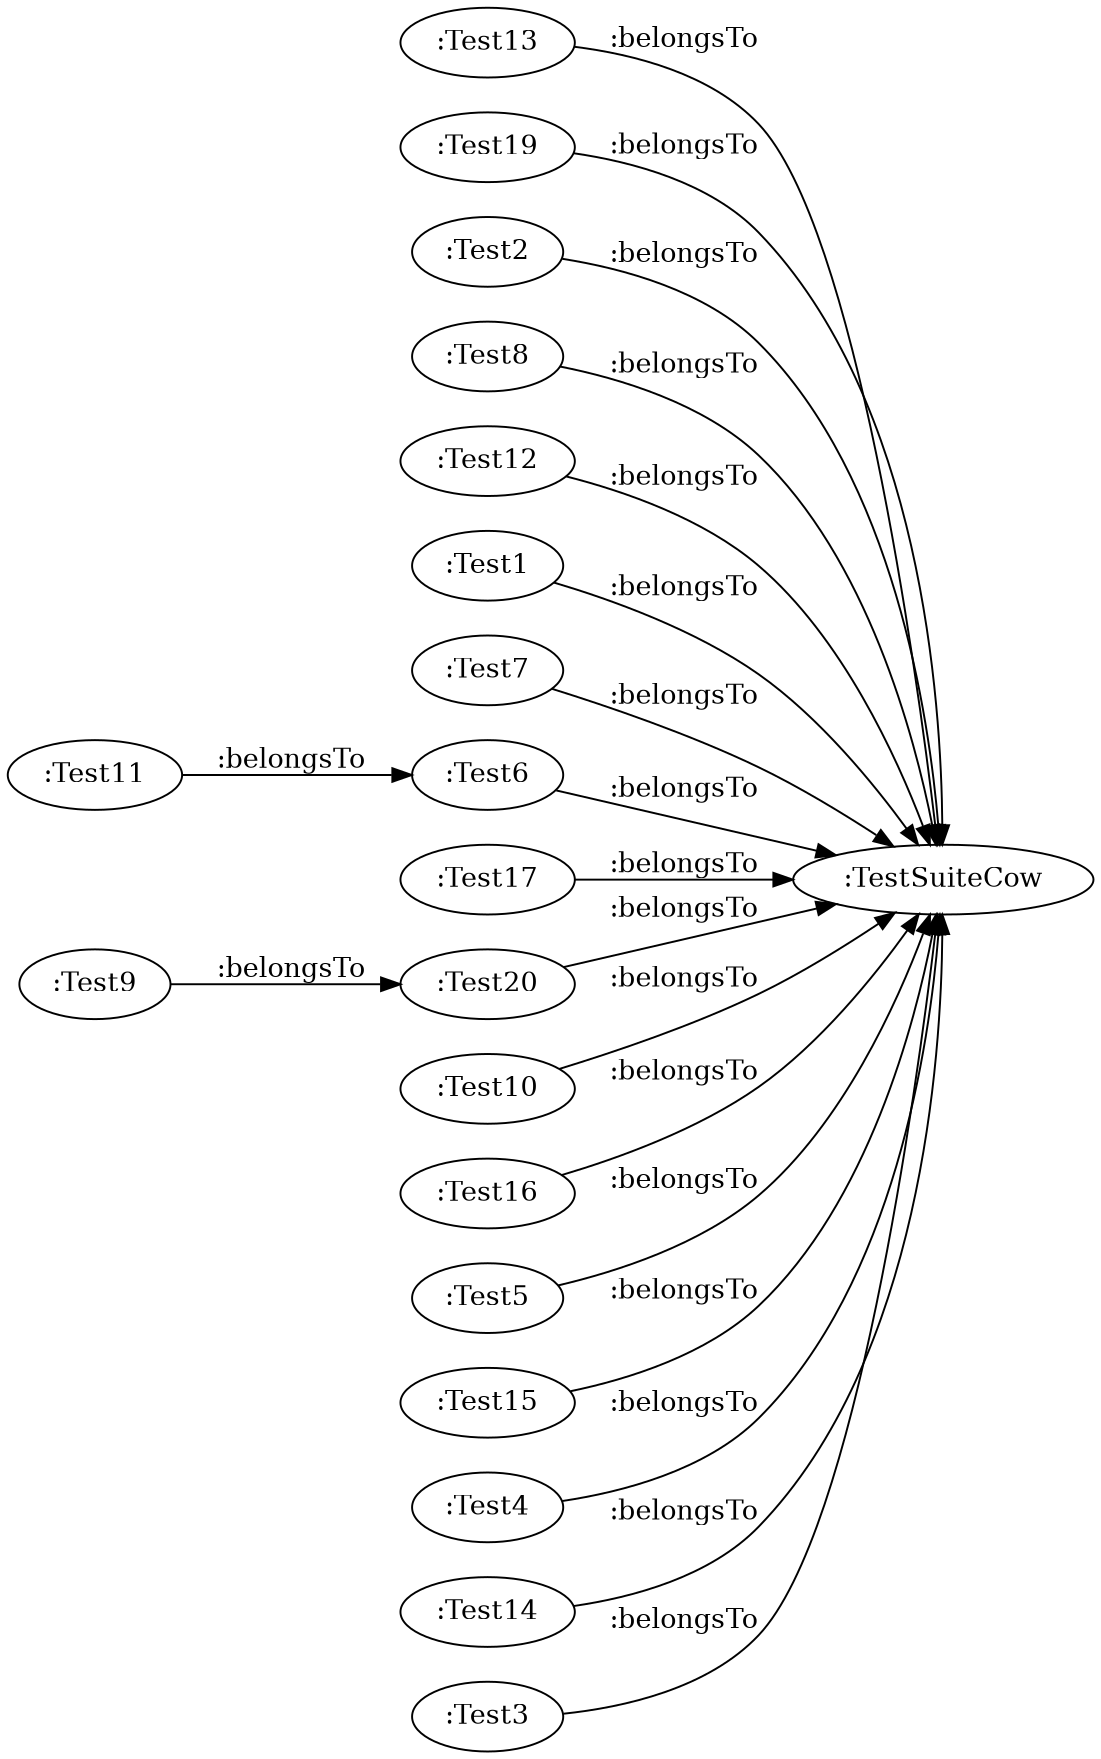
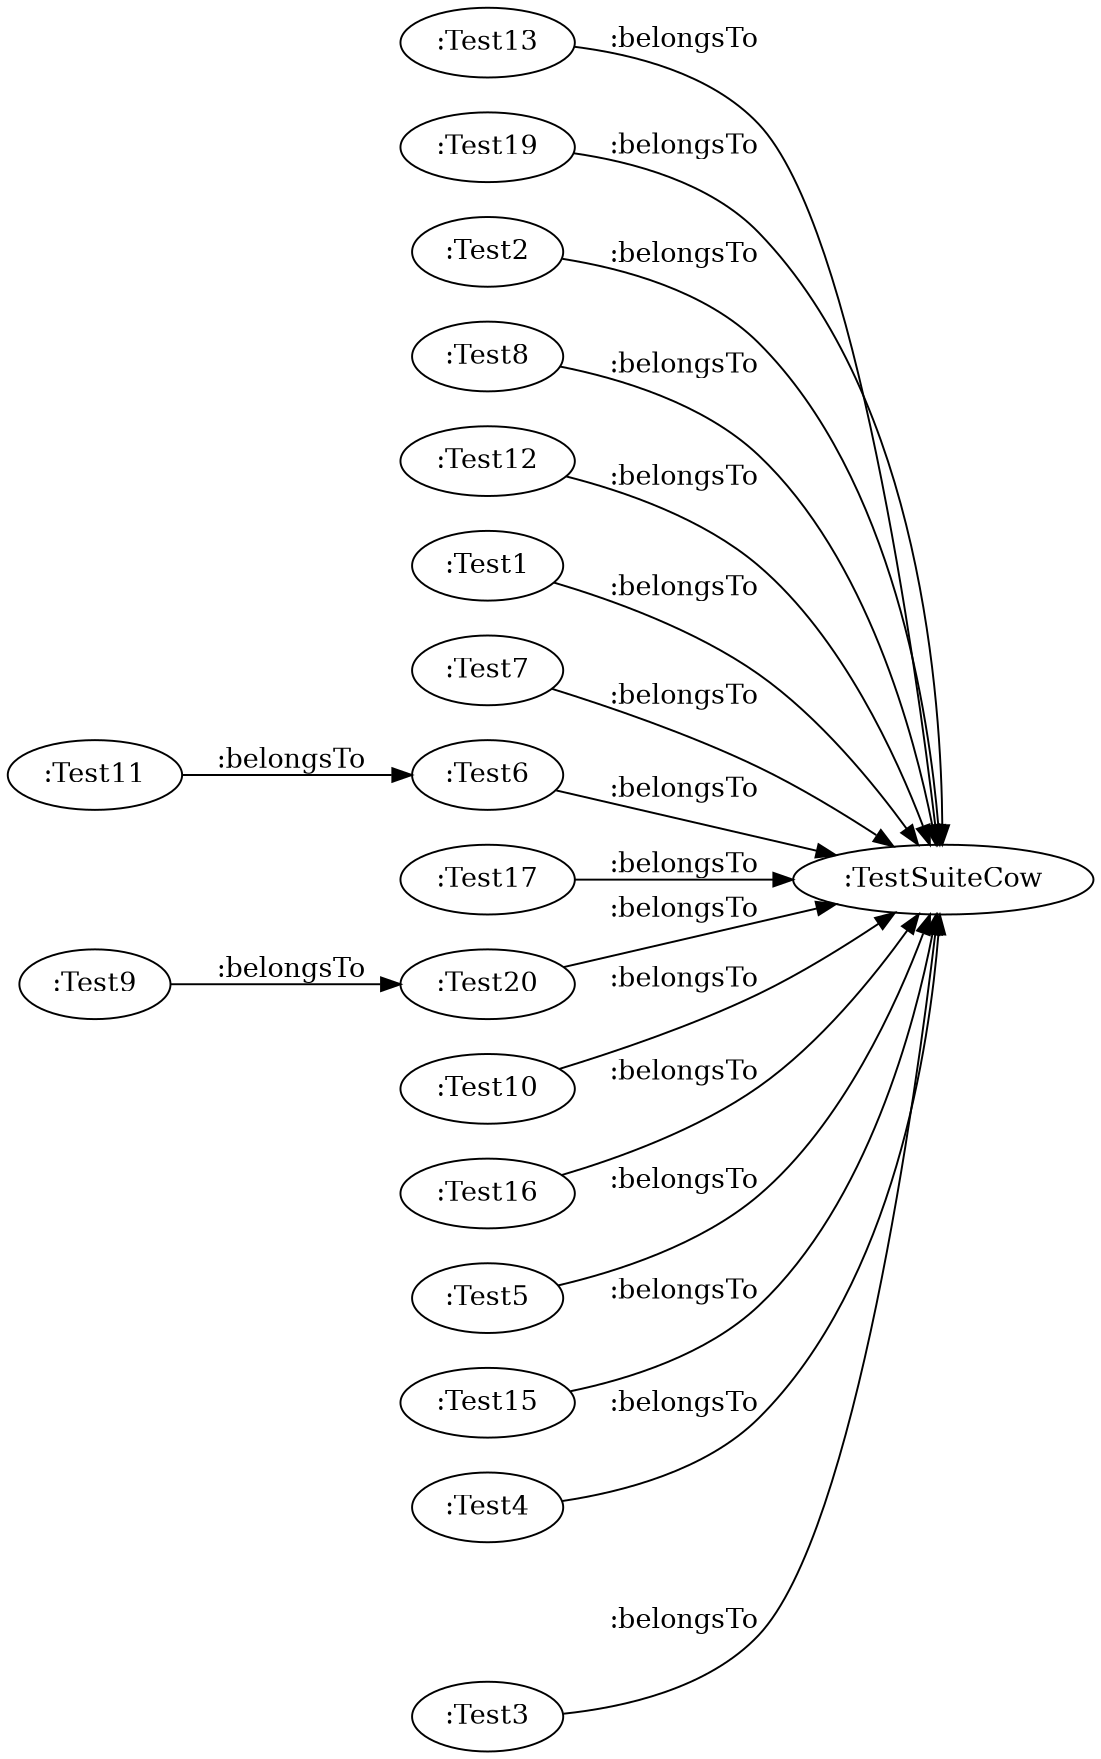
  digraph {
    rankdir=LR
    ":Test13"
    ":TestSuiteCow"
    ":Test19"
    ":Test2"
    ":Test8"
    ":Test12"
    ":Test1"
    ":Test7"
    ":Test11"
    ":Test6"
    ":Test17"
    ":Test20"
    ":Test10"
    ":Test16"
    ":Test5"
    ":Test15"
    ":Test4"
-   ":Test14"
    ":Test3"
    ":Test9"
    ":Test13" -> ":TestSuiteCow" [label=":belongsTo"]
    ":Test19" -> ":TestSuiteCow" [label=":belongsTo"]
    ":Test2" -> ":TestSuiteCow" [label=":belongsTo"]
    ":Test8" -> ":TestSuiteCow" [label=":belongsTo"]
    ":Test12" -> ":TestSuiteCow" [label=":belongsTo"]
    ":Test1" -> ":TestSuiteCow" [label=":belongsTo"]
    ":Test7" -> ":TestSuiteCow" [label=":belongsTo"]
    ":Test11" -> ":Test6" [label=":belongsTo"]
    ":Test6" -> ":TestSuiteCow" [label=":belongsTo"]
    ":Test17" -> ":TestSuiteCow" [label=":belongsTo"]
    ":Test20" -> ":TestSuiteCow" [label=":belongsTo"]
    ":Test10" -> ":TestSuiteCow" [label=":belongsTo"]
    ":Test16" -> ":TestSuiteCow" [label=":belongsTo"]
    ":Test5" -> ":TestSuiteCow" [label=":belongsTo"]
    ":Test15" -> ":TestSuiteCow" [label=":belongsTo"]
    ":Test4" -> ":TestSuiteCow" [label=":belongsTo"]
-   ":Test14" -> ":TestSuiteCow" [label=":belongsTo"]
    ":Test3" -> ":TestSuiteCow" [label=":belongsTo"]
    ":Test9" -> ":Test20" [label=":belongsTo"]
  }
